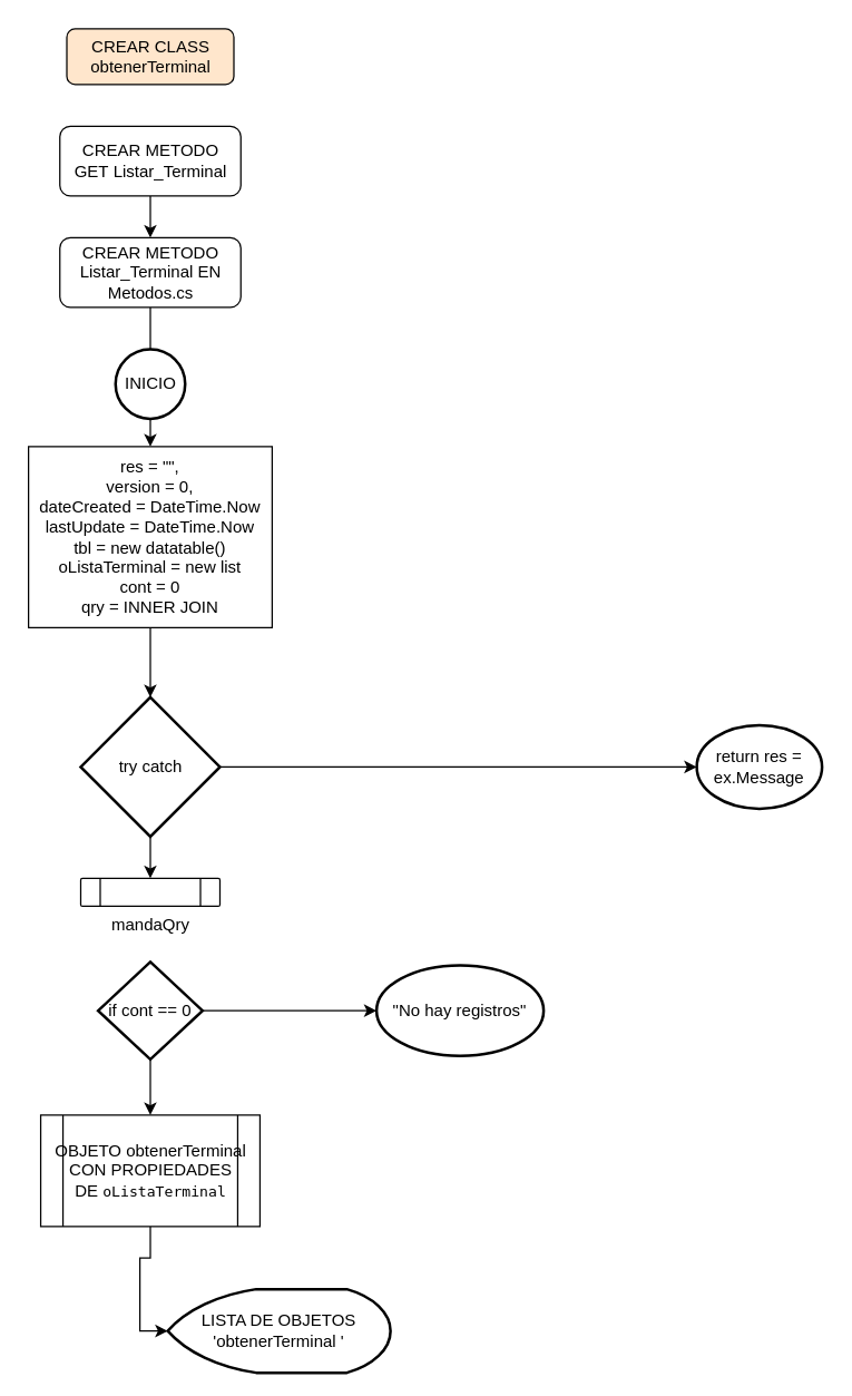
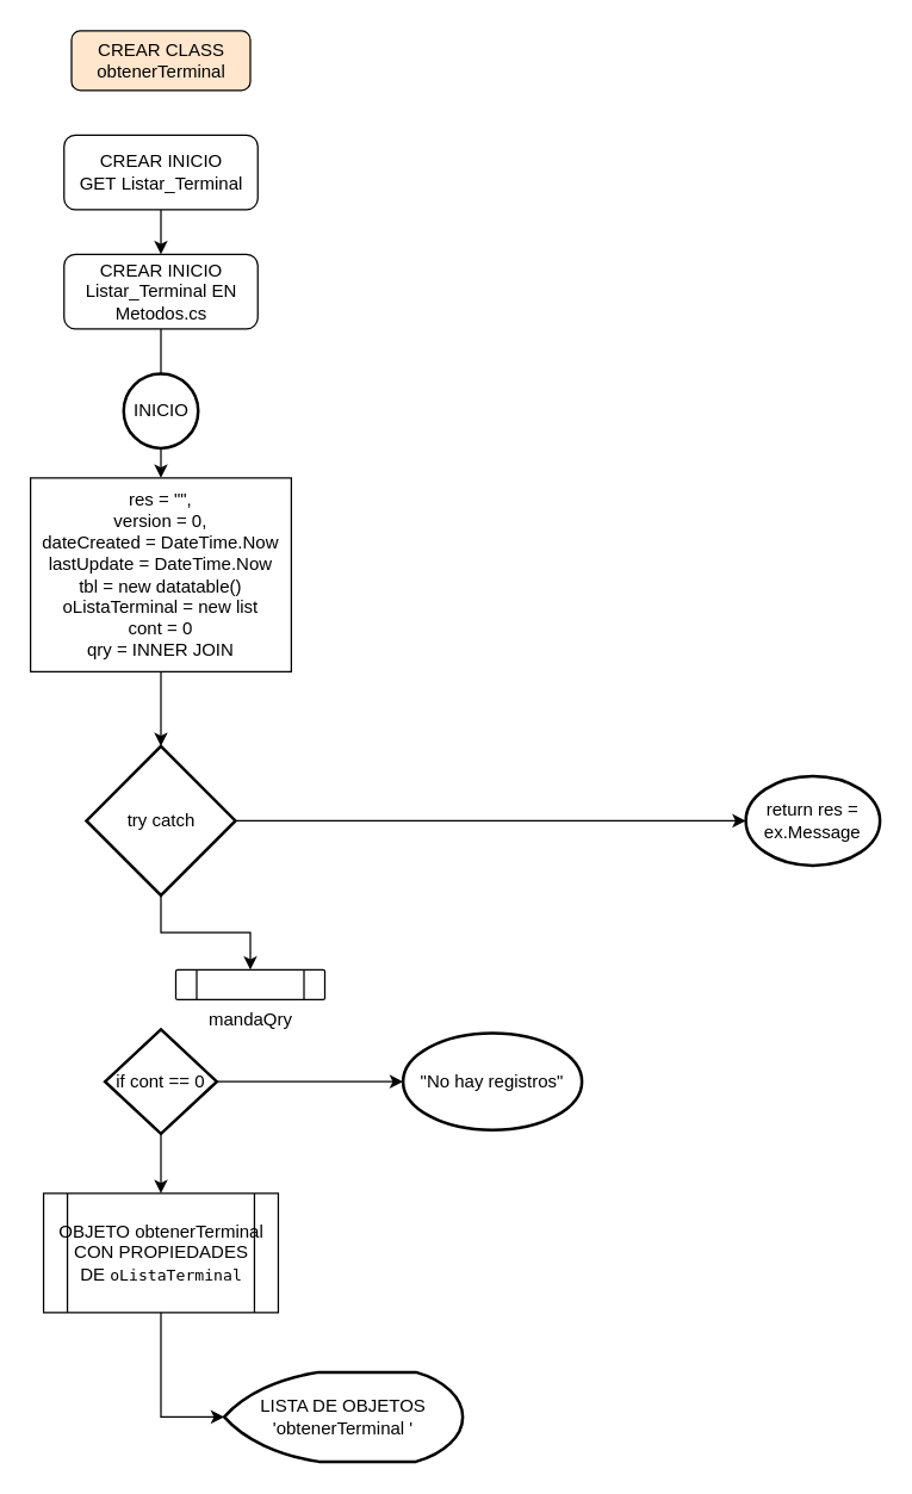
  <mxCell id="0" />
  <mxCell id="1" parent="0" />
  <mxCell id="2" value="CREAR CLASS obtenerTerminal" style="rounded=1;whiteSpace=wrap;html=1;fontSize=12;glass=0;strokeWidth=1;shadow=0;fillColor=#ffe6cc;" vertex="1" parent="1"><mxGeometry x="47.5" width="120" height="40" as="geometry" y="20" /></mxCell>
  <mxCell id="3" style="edgeStyle=orthogonalEdgeStyle;rounded=0;orthogonalLoop=1;jettySize=auto;html=1;exitX=0.5;exitY=1;exitDx=0;exitDy=0;entryX=0.5;entryY=0;entryDx=0;entryDy=0;" edge="1" parent="1" source="4" target="6"><mxGeometry relative="1" as="geometry" /></mxCell>
- <mxCell id="4" value="CREAR METODO GET&amp;nbsp;Listar_Terminal" style="rounded=1;whiteSpace=wrap;html=1;" vertex="1" parent="1"><mxGeometry x="42.5" y="90" width="130" height="50" as="geometry" /></mxCell>
+ <mxCell id="4" value="CREAR INICIO GET&amp;nbsp;Listar_Terminal" style="rounded=1;whiteSpace=wrap;html=1;" vertex="1" parent="1"><mxGeometry x="42.5" y="90" width="130" height="50" as="geometry" /></mxCell>
  <mxCell id="5" value="" style="edgeStyle=orthogonalEdgeStyle;rounded=0;orthogonalLoop=1;jettySize=auto;html=1;" edge="1" parent="1" source="6" target="9"><mxGeometry relative="1" as="geometry" /></mxCell>
- <mxCell id="6" value="CREAR METODO Listar_Terminal EN Metodos.cs" style="rounded=1;whiteSpace=wrap;html=1;" vertex="1" parent="1"><mxGeometry x="42.5" y="170" width="130" height="50" as="geometry" /></mxCell>
+ <mxCell id="6" value="CREAR INICIO Listar_Terminal EN Metodos.cs" style="rounded=1;whiteSpace=wrap;html=1;" vertex="1" parent="1"><mxGeometry x="42.5" y="170" width="130" height="50" as="geometry" /></mxCell>
  <mxCell id="7" value="INICIO" style="strokeWidth=2;html=1;shape=mxgraph.flowchart.start_2;whiteSpace=wrap;" vertex="1" parent="1"><mxGeometry x="82.5" y="250" width="50" height="50" as="geometry" /></mxCell>
  <mxCell id="8" value="" style="edgeStyle=orthogonalEdgeStyle;rounded=0;orthogonalLoop=1;jettySize=auto;html=1;" edge="1" parent="1" source="9" target="11"><mxGeometry relative="1" as="geometry" /></mxCell>
  <mxCell id="9" value="res = &quot;&quot;,&lt;br&gt;version = 0,&lt;br&gt;dateCreated = DateTime.Now&lt;br&gt;lastUpdate = DateTime.Now&lt;br&gt;tbl = new datatable()&lt;br&gt;oListaTerminal = new list&lt;br&gt;cont = 0&lt;br&gt;qry = INNER JOIN" style="rounded=0;whiteSpace=wrap;html=1;" vertex="1" parent="1"><mxGeometry x="20" y="320" width="175" height="130" as="geometry" /></mxCell>
  <mxCell id="10" style="edgeStyle=orthogonalEdgeStyle;rounded=0;orthogonalLoop=1;jettySize=auto;html=1;exitX=0.5;exitY=1;exitDx=0;exitDy=0;exitPerimeter=0;entryX=0.5;entryY=0;entryDx=0;entryDy=0;" edge="1" parent="1" source="11" target="13"><mxGeometry relative="1" as="geometry" /></mxCell>
  <mxCell id="11" value="try catch" style="strokeWidth=2;html=1;shape=mxgraph.flowchart.decision;whiteSpace=wrap;" vertex="1" parent="1"><mxGeometry x="57.5" y="500" width="100" height="100" as="geometry" /></mxCell>
- <mxCell id="12" value="LISTA DE OBJETOS 'obtenerTerminal&amp;nbsp;'" style="strokeWidth=2;html=1;shape=mxgraph.flowchart.display;whiteSpace=wrap;" vertex="1" parent="1"><mxGeometry x="120" y="925" width="160" height="60" as="geometry" /></mxCell>
- <mxCell id="13" value="mandaQry" style="verticalLabelPosition=bottom;verticalAlign=top;html=1;shape=process;whiteSpace=wrap;rounded=1;size=0.14;arcSize=6;" vertex="1" parent="1"><mxGeometry x="57.5" y="630" width="100" height="20" as="geometry" /></mxCell>
+ <mxCell id="12" value="LISTA DE OBJETOS 'obtenerTerminal&amp;nbsp;'" style="strokeWidth=2;html=1;shape=mxgraph.flowchart.display;whiteSpace=wrap;" vertex="1" parent="1"><mxGeometry x="150" y="920" width="160" height="60" as="geometry" /></mxCell>
+ <mxCell id="13" value="mandaQry" style="verticalLabelPosition=bottom;verticalAlign=top;html=1;shape=process;whiteSpace=wrap;rounded=1;size=0.14;arcSize=6;" vertex="1" parent="1"><mxGeometry x="117.5" y="650" width="100" height="20" as="geometry" /></mxCell>
  <mxCell id="14" style="edgeStyle=orthogonalEdgeStyle;rounded=0;orthogonalLoop=1;jettySize=auto;html=1;exitX=0.5;exitY=1;exitDx=0;exitDy=0;exitPerimeter=0;entryX=0.5;entryY=0;entryDx=0;entryDy=0;" edge="1" parent="1" source="15" target="20"><mxGeometry relative="1" as="geometry"><mxPoint x="108.75" y="780" as="targetPoint" /></mxGeometry></mxCell>
  <mxCell id="15" value="if cont == 0" style="strokeWidth=2;html=1;shape=mxgraph.flowchart.decision;whiteSpace=wrap;" vertex="1" parent="1"><mxGeometry x="70" y="690" width="75" height="70" as="geometry" /></mxCell>
  <mxCell id="16" value="&quot;No hay registros&quot;" style="strokeWidth=2;html=1;shape=mxgraph.flowchart.start_1;whiteSpace=wrap;" vertex="1" parent="1"><mxGeometry x="270" y="692.5" width="120" height="65" as="geometry" /></mxCell>
  <mxCell id="17" style="edgeStyle=orthogonalEdgeStyle;rounded=0;orthogonalLoop=1;jettySize=auto;html=1;exitX=1;exitY=0.5;exitDx=0;exitDy=0;exitPerimeter=0;entryX=0;entryY=0.5;entryDx=0;entryDy=0;entryPerimeter=0;" edge="1" parent="1" source="15" target="16"><mxGeometry relative="1" as="geometry" /></mxCell>
  <mxCell id="18" value="" style="edgeStyle=orthogonalEdgeStyle;rounded=0;orthogonalLoop=1;jettySize=auto;html=1;exitX=1;exitY=0.5;exitDx=0;exitDy=0;exitPerimeter=0;entryX=0;entryY=0.5;entryDx=0;entryDy=0;entryPerimeter=0;" edge="1" parent="1" source="11" target="19"><mxGeometry relative="1" as="geometry"><mxPoint x="158" y="550" as="sourcePoint" /><mxPoint x="510" y="550" as="targetPoint" /></mxGeometry></mxCell>
  <mxCell id="19" value="return res = ex.Message" style="strokeWidth=2;html=1;shape=mxgraph.flowchart.start_1;whiteSpace=wrap;" vertex="1" parent="1"><mxGeometry x="500" y="520" width="90" height="60" as="geometry" /></mxCell>
  <mxCell id="20" value="OBJETO&amp;nbsp;obtenerTerminal CON PROPIEDADES DE&amp;nbsp;&lt;code style=&quot;border: 0px solid rgb(57, 62, 64); box-sizing: border-box; --tw-border-spacing-x: 0; --tw-border-spacing-y: 0; --tw-translate-x: 0; --tw-translate-y: 0; --tw-rotate: 0; --tw-skew-x: 0; --tw-skew-y: 0; --tw-scale-x: 1; --tw-scale-y: 1; --tw-pan-x: ; --tw-pan-y: ; --tw-pinch-zoom: ; --tw-scroll-snap-strictness: proximity; --tw-gradient-from-position: ; --tw-gradient-via-position: ; --tw-gradient-to-position: ; --tw-ordinal: ; --tw-slashed-zero: ; --tw-numeric-figure: ; --tw-numeric-spacing: ; --tw-numeric-fraction: ; --tw-ring-inset: ; --tw-ring-offset-width: 0px; --tw-ring-offset-color: #fff; --tw-ring-color: rgba(69,89,164,.5); --tw-ring-offset-shadow: 0 0 transparent; --tw-ring-shadow: 0 0 transparent; --tw-shadow: 0 0 transparent; --tw-shadow-colored: 0 0 transparent; --tw-blur: ; --tw-brightness: ; --tw-contrast: ; --tw-grayscale: ; --tw-hue-rotate: ; --tw-invert: ; --tw-saturate: ; --tw-sepia: ; --tw-drop-shadow: ; --tw-backdrop-blur: ; --tw-backdrop-brightness: ; --tw-backdrop-contrast: ; --tw-backdrop-grayscale: ; --tw-backdrop-hue-rotate: ; --tw-backdrop-invert: ; --tw-backdrop-opacity: ; --tw-backdrop-saturate: ; --tw-backdrop-sepia: ; --darkreader-bg--tw-ring-offset-width: 0px; --darkreader-bg--tw-ring-offset-color: #181a1b; --darkreader-bg--tw-ring-color: rgba(55, 71, 131, 0.5); --darkreader-bg--tw-ring-offset-shadow: 0 0 transparent; --darkreader-bg--tw-ring-shadow: 0 0 transparent; --darkreader-bg--tw-shadow: 0 0 transparent; font-size: 0.875em; color: var(--darkreader-text--tw-prose-code); font-family: &amp;quot;Söhne Mono&amp;quot;, Monaco, &amp;quot;Andale Mono&amp;quot;, &amp;quot;Ubuntu Mono&amp;quot;, monospace !important;&quot;&gt;oListaTerminal&lt;/code&gt;" style="shape=process;whiteSpace=wrap;html=1;backgroundOutline=1;" vertex="1" parent="1"><mxGeometry x="28.75" y="800" width="157.5" height="80" as="geometry" /></mxCell>
  <mxCell id="21" style="edgeStyle=orthogonalEdgeStyle;rounded=0;orthogonalLoop=1;jettySize=auto;html=1;exitX=0.5;exitY=1;exitDx=0;exitDy=0;entryX=0;entryY=0.5;entryDx=0;entryDy=0;entryPerimeter=0;" edge="1" parent="1" source="20" target="12"><mxGeometry relative="1" as="geometry" /></mxCell>
